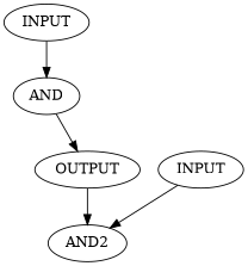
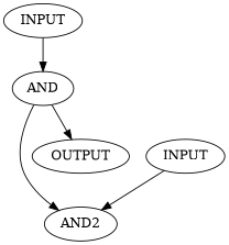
  digraph {
    n1 [label=INPUT]
    n2 [label=AND]
    n3 [label=AND2]
    n4 [label=OUTPUT]
    n5 [label=INPUT]
    n1 -> n2
-   n4 -> n3
+   n2 -> n3
    n2 -> n4
    n5 -> n3
  }
